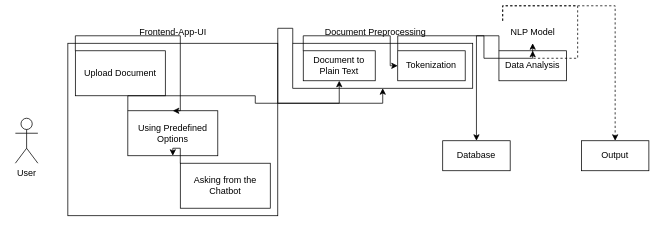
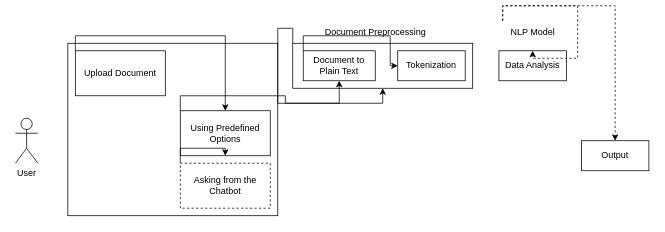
  <mxCell id="0" />
  <mxCell id="1" parent="0" />
  <mxCell id="2" value="User" style="shape=umlActor;verticalLabelPosition=bottom;verticalAlign=top;html=1;outlineConnect=0;" vertex="1" parent="1"><mxGeometry x="20" y="150" width="30" height="60" as="geometry" /></mxCell>
  <mxCell id="3" style="rounded=0;whiteSpace=wrap;html=1;" vertex="1" parent="1"><mxGeometry x="90" y="50" width="280" height="230" as="geometry" /></mxCell>
- <mxCell id="4" value="Frontend-App-UI" style="text;html=1;align=center;verticalAlign=middle;resizable=0;points=[];autosize=1;strokeColor=none;fillColor=none;" vertex="1" parent="1"><mxGeometry x="175" y="20" width="110" height="30" as="geometry" /></mxCell>
  <mxCell id="5" value="Upload Document" style="rounded=0;whiteSpace=wrap;html=1;" vertex="1" parent="1"><mxGeometry x="100" y="60" width="120" height="60" as="geometry" /></mxCell>
- <mxCell id="6" value="Using Predefined Options" style="rounded=0;whiteSpace=wrap;html=1;" vertex="1" parent="1"><mxGeometry x="170" y="140" width="120" height="60" as="geometry" /></mxCell>
- <mxCell id="7" value="Asking from the Chatbot" style="rounded=0;whiteSpace=wrap;html=1;" vertex="1" parent="1"><mxGeometry x="240" y="210" width="120" height="60" as="geometry" /></mxCell>
+ <mxCell id="6" value="Using Predefined Options" style="rounded=0;whiteSpace=wrap;html=1;" vertex="1" parent="1"><mxGeometry x="240" y="140" width="120" height="60" as="geometry" /></mxCell>
+ <mxCell id="7" value="Asking from the Chatbot" style="rounded=0;whiteSpace=wrap;html=1;dashed=1;" vertex="1" parent="1"><mxGeometry x="240" y="210" width="120" height="60" as="geometry" /></mxCell>
  <mxCell id="8" style="rounded=0;whiteSpace=wrap;html=1;" vertex="1" parent="1"><mxGeometry x="390" y="50" width="240" height="60" as="geometry" /></mxCell>
  <mxCell id="9" value="Document Preprocessing" style="text;html=1;align=center;verticalAlign=middle;resizable=0;points=[];autosize=1;strokeColor=none;fillColor=none;" vertex="1" parent="1"><mxGeometry x="420" y="20" width="160" height="30" as="geometry" /></mxCell>
  <mxCell id="10" value="Document to Plain Text" style="rounded=0;whiteSpace=wrap;html=1;" vertex="1" parent="1"><mxGeometry x="404" y="60" width="96" height="40" as="geometry" /></mxCell>
  <mxCell id="11" value="Tokenization" style="rounded=0;whiteSpace=wrap;html=1;" vertex="1" parent="1"><mxGeometry x="530" y="60" width="90" height="40" as="geometry" /></mxCell>
  <mxCell id="12" value="NLP Model" style="text;html=1;align=center;verticalAlign=middle;resizable=0;points=[];autosize=1;strokeColor=none;fillColor=none;" vertex="1" parent="1"><mxGeometry x="670" y="20" width="80" height="30" as="geometry" /></mxCell>
  <mxCell id="13" value="Data Analysis" style="rounded=0;whiteSpace=wrap;html=1;" vertex="1" parent="1"><mxGeometry x="665" y="60" width="90" height="40" as="geometry" /></mxCell>
- <mxCell id="14" value="Database" style="rounded=0;whiteSpace=wrap;html=1;" vertex="1" parent="1"><mxGeometry x="590" y="180" width="90" height="40" as="geometry" /></mxCell>
  <mxCell id="15" value="Output" style="rounded=0;whiteSpace=wrap;html=1;" vertex="1" parent="1"><mxGeometry x="775" y="180" width="90" height="40" as="geometry" /></mxCell>
  <mxCell id="16" style="edgeStyle=orthogonalEdgeStyle;rounded=0;orthogonalLoop=1;jettySize=auto;html=1;exitX=0.5;exitDx=0;exitDy=0;exitDx=0;exitDy=0;exitX=0;exitY=0;exitDx=0;exitDy=0;" edge="1" source="5" target="6" parent="1"><mxGeometry relative="1" as="geometry" /></mxCell>
  <mxCell id="17" style="edgeStyle=orthogonalEdgeStyle;rounded=0;orthogonalLoop=1;jettySize=auto;html=1;exitX=0.5;exitDx=0;exitDy=0;exitDx=0;exitDy=0;exitX=0;exitY=0;exitDx=0;exitDy=0;" edge="1" source="7" target="6" parent="1"><mxGeometry relative="1" as="geometry" /></mxCell>
  <mxCell id="18" style="edgeStyle=orthogonalEdgeStyle;rounded=0;orthogonalLoop=1;jettySize=auto;html=1;exitX=0.5;exitDx=0;exitDy=0;exitDx=0;exitDy=0;exitX=0;exitY=0;exitDx=0;exitDy=0;" edge="1" source="6" target="8" parent="1"><mxGeometry relative="1" as="geometry" /></mxCell>
  <mxCell id="19" style="edgeStyle=orthogonalEdgeStyle;rounded=0;orthogonalLoop=1;jettySize=auto;html=1;exitX=0.5;exitDx=0;exitDy=0;exitDx=0;exitDy=0;exitX=0;exitY=0;exitDx=0;exitDy=0;" edge="1" source="8" target="10" parent="1"><mxGeometry relative="1" as="geometry" /></mxCell>
  <mxCell id="20" style="edgeStyle=orthogonalEdgeStyle;rounded=0;orthogonalLoop=1;jettySize=auto;html=1;exitX=0.5;exitDx=0;exitDy=0;exitDx=0;exitDy=0;exitX=0;exitY=0;exitDx=0;exitDy=0;" edge="1" source="10" target="11" parent="1"><mxGeometry relative="1" as="geometry" /></mxCell>
- <mxCell id="21" style="edgeStyle=orthogonalEdgeStyle;rounded=0;orthogonalLoop=1;jettySize=auto;html=1;exitX=0.5;exitDx=0;exitDy=0;exitDx=0;exitDy=0;exitX=0;exitY=0;exitDx=0;exitDy=0;" edge="1" source="11" target="12" parent="1"><mxGeometry relative="1" as="geometry" /></mxCell>
  <mxCell id="22" style="edgeStyle=orthogonalEdgeStyle;rounded=0;orthogonalLoop=1;jettySize=auto;html=1;exitX=0.5;exitDx=0;exitDy=0;exitDx=0;exitDy=0;exitX=0;exitY=0;exitDx=0;exitDy=0;dashed=1;" edge="1" source="12" target="13" parent="1"><mxGeometry relative="1" as="geometry" /></mxCell>
- <mxCell id="23" style="edgeStyle=orthogonalEdgeStyle;rounded=0;orthogonalLoop=1;jettySize=auto;html=1;exitX=0.5;exitDx=0;exitDy=0;exitDx=0;exitDy=0;exitX=0;exitY=0;exitDx=0;exitDy=0;" edge="1" source="13" target="14" parent="1"><mxGeometry relative="1" as="geometry" /></mxCell>
  <mxCell id="24" style="edgeStyle=orthogonalEdgeStyle;rounded=0;orthogonalLoop=1;jettySize=auto;html=1;exitX=0.5;exitDx=0;exitDy=0;exitDx=0;exitDy=0;exitX=0;exitY=0;exitDx=0;exitDy=0;dashed=1;" edge="1" source="12" target="15" parent="1"><mxGeometry relative="1" as="geometry" /></mxCell>
